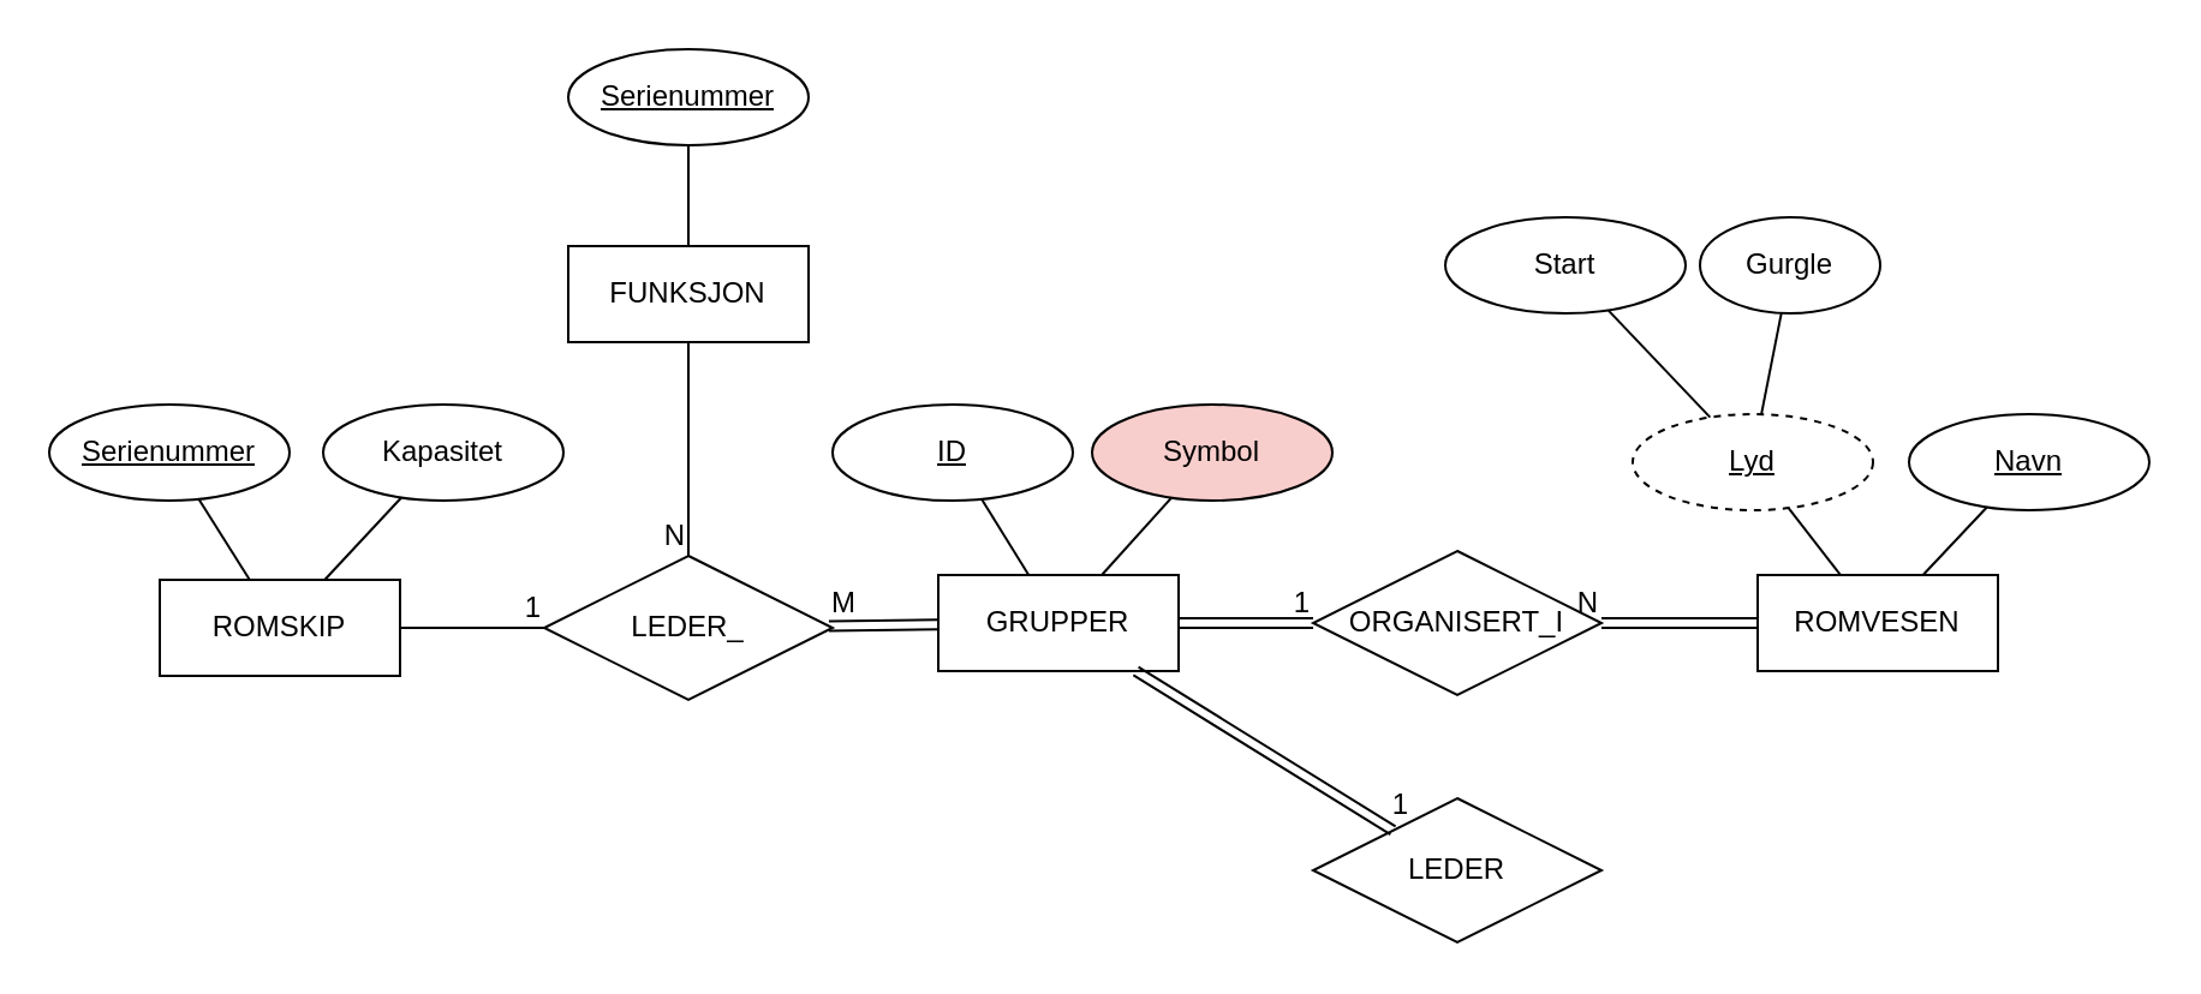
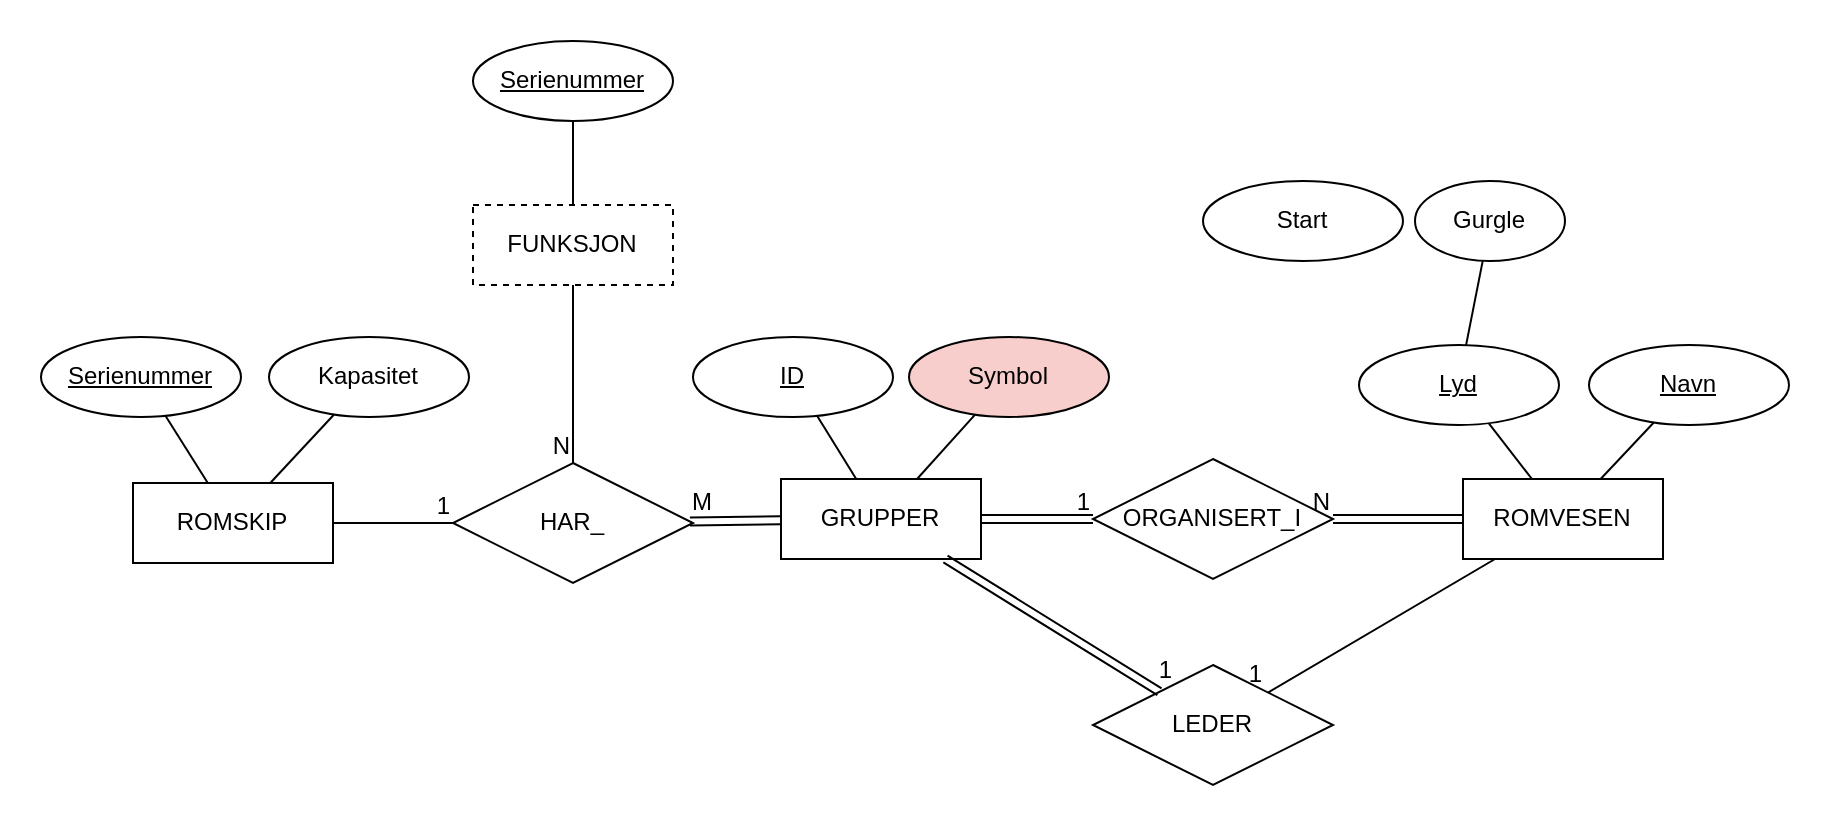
  <mxCell id="0" />
  <mxCell id="1" parent="0" />
  <mxCell id="2" value="ROMVESEN" style="whiteSpace=wrap;html=1;align=center;" parent="1" vertex="1"><mxGeometry x="731" y="239" width="100" height="40" as="geometry" /></mxCell>
  <mxCell id="3" value="Navn" style="ellipse;whiteSpace=wrap;html=1;align=center;fontStyle=4;" parent="1" vertex="1"><mxGeometry x="794" y="172" width="100" height="40" as="geometry" /></mxCell>
  <mxCell id="4" value="" style="endArrow=none;html=1;rounded=0;" parent="1" source="2" target="6" edge="1"><mxGeometry relative="1" as="geometry"><mxPoint x="940" y="303" as="sourcePoint" /><mxPoint x="727.184" y="210.298" as="targetPoint" /></mxGeometry></mxCell>
  <mxCell id="5" value="" style="endArrow=none;html=1;rounded=0;" parent="1" source="2" target="3" edge="1"><mxGeometry relative="1" as="geometry"><mxPoint x="940" y="303" as="sourcePoint" /><mxPoint x="1100" y="303" as="targetPoint" /></mxGeometry></mxCell>
- <mxCell id="6" value="Lyd" style="ellipse;whiteSpace=wrap;html=1;align=center;fontStyle=4;dashed=1;" parent="1" vertex="1"><mxGeometry x="679" y="172" width="100" height="40" as="geometry" /></mxCell>
- <mxCell id="7" value="" style="endArrow=none;html=1;rounded=0;" parent="1" source="6" target="9" edge="1"><mxGeometry relative="1" as="geometry"><mxPoint x="801" y="99" as="sourcePoint" /><mxPoint x="776" y="71" as="targetPoint" /></mxGeometry></mxCell>
+ <mxCell id="6" value="Lyd" style="ellipse;whiteSpace=wrap;html=1;align=center;fontStyle=4;" parent="1" vertex="1"><mxGeometry x="679" y="172" width="100" height="40" as="geometry" /></mxCell>
  <mxCell id="8" value="" style="endArrow=none;html=1;rounded=0;" parent="1" source="6" target="10" edge="1"><mxGeometry relative="1" as="geometry"><mxPoint x="897" y="90" as="sourcePoint" /><mxPoint x="872" y="62" as="targetPoint" /></mxGeometry></mxCell>
  <mxCell id="9" value="Start" style="ellipse;whiteSpace=wrap;html=1;align=center;" parent="1" vertex="1"><mxGeometry x="601" y="90" width="100" height="40" as="geometry" /></mxCell>
  <mxCell id="10" value="Gurgle" style="ellipse;whiteSpace=wrap;html=1;align=center;" parent="1" vertex="1"><mxGeometry x="707" y="90" width="75" height="40" as="geometry" /></mxCell>
  <mxCell id="11" value="GRUPPER" style="whiteSpace=wrap;html=1;align=center;" parent="1" vertex="1"><mxGeometry x="390" y="239" width="100" height="40" as="geometry" /></mxCell>
  <mxCell id="12" value="ID" style="ellipse;whiteSpace=wrap;html=1;align=center;fontStyle=4;" parent="1" vertex="1"><mxGeometry x="346" y="168" width="100" height="40" as="geometry" /></mxCell>
  <mxCell id="13" value="" style="endArrow=none;html=1;rounded=0;" parent="1" source="11" target="12" edge="1"><mxGeometry relative="1" as="geometry"><mxPoint x="216" y="249" as="sourcePoint" /><mxPoint x="250" y="220" as="targetPoint" /></mxGeometry></mxCell>
  <mxCell id="14" value="Symbol" style="ellipse;whiteSpace=wrap;html=1;align=center;fillColor=#f8cecc;" parent="1" vertex="1"><mxGeometry x="454" y="168" width="100" height="40" as="geometry" /></mxCell>
  <mxCell id="15" value="" style="endArrow=none;html=1;rounded=0;" parent="1" source="11" target="14" edge="1"><mxGeometry relative="1" as="geometry"><mxPoint x="441" y="249" as="sourcePoint" /><mxPoint x="426" y="218" as="targetPoint" /></mxGeometry></mxCell>
  <mxCell id="16" value="LEDER" style="shape=rhombus;perimeter=rhombusPerimeter;whiteSpace=wrap;html=1;align=center;" parent="1" vertex="1"><mxGeometry x="546" y="332" width="120" height="60" as="geometry" /></mxCell>
  <mxCell id="17" value="ROMSKIP" style="whiteSpace=wrap;html=1;align=center;" parent="1" vertex="1"><mxGeometry x="66" y="241" width="100" height="40" as="geometry" /></mxCell>
  <mxCell id="18" value="Kapasitet" style="ellipse;whiteSpace=wrap;html=1;align=center;" parent="1" vertex="1"><mxGeometry x="134" y="168" width="100" height="40" as="geometry" /></mxCell>
  <mxCell id="19" value="" style="endArrow=none;html=1;rounded=0;" parent="1" source="17" target="18" edge="1"><mxGeometry relative="1" as="geometry"><mxPoint x="317" y="176" as="sourcePoint" /><mxPoint x="272" y="143" as="targetPoint" /></mxGeometry></mxCell>
  <mxCell id="20" value="" style="endArrow=none;html=1;rounded=0;" parent="1" source="17" target="22" edge="1"><mxGeometry relative="1" as="geometry"><mxPoint x="146" y="251" as="sourcePoint" /><mxPoint x="75.941" y="207.207" as="targetPoint" /></mxGeometry></mxCell>
- <mxCell id="21" value="FUNKSJON" style="whiteSpace=wrap;html=1;align=center;" parent="1" vertex="1"><mxGeometry x="236" y="102" width="100" height="40" as="geometry" /></mxCell>
+ <mxCell id="21" value="FUNKSJON" style="whiteSpace=wrap;html=1;align=center;dashed=1;" parent="1" vertex="1"><mxGeometry x="236" y="102" width="100" height="40" as="geometry" /></mxCell>
  <mxCell id="22" value="Serienummer" style="ellipse;whiteSpace=wrap;html=1;align=center;fontStyle=4;" parent="1" vertex="1"><mxGeometry x="20" y="168" width="100" height="40" as="geometry" /></mxCell>
  <mxCell id="23" value="ORGANISERT_I" style="shape=rhombus;perimeter=rhombusPerimeter;whiteSpace=wrap;html=1;align=center;" parent="1" vertex="1"><mxGeometry x="546" y="229" width="120" height="60" as="geometry" /></mxCell>
  <mxCell id="24" value="" style="shape=link;html=1;rounded=0;" parent="1" source="11" target="23" edge="1"><mxGeometry relative="1" as="geometry"><mxPoint x="443" y="260" as="sourcePoint" /><mxPoint x="550" y="266" as="targetPoint" /></mxGeometry></mxCell>
  <mxCell id="25" value="1" style="resizable=0;html=1;whiteSpace=wrap;align=right;verticalAlign=bottom;" parent="24" connectable="0" vertex="1"><mxGeometry x="1" relative="1" as="geometry" /></mxCell>
  <mxCell id="26" value="" style="shape=link;html=1;rounded=0;" parent="1" source="16" target="11" edge="1"><mxGeometry relative="1" as="geometry"><mxPoint x="726.999" y="477.78" as="sourcePoint" /><mxPoint x="739" y="385" as="targetPoint" /></mxGeometry></mxCell>
  <mxCell id="27" value="1" style="resizable=0;html=1;whiteSpace=wrap;align=right;verticalAlign=bottom;" parent="26" connectable="0" vertex="1"><mxGeometry x="1" relative="1" as="geometry"><mxPoint x="115" y="64" as="offset" /></mxGeometry></mxCell>
+ <mxCell id="28" value="" style="endArrow=none;html=1;rounded=0;" parent="1" source="2" target="16" edge="1"><mxGeometry relative="1" as="geometry"><mxPoint x="412" y="278" as="sourcePoint" /><mxPoint x="572" y="278" as="targetPoint" /></mxGeometry></mxCell>
+ <mxCell id="29" value="1" style="resizable=0;html=1;whiteSpace=wrap;align=right;verticalAlign=bottom;" parent="28" connectable="0" vertex="1"><mxGeometry x="1" relative="1" as="geometry"><mxPoint x="-1" y="-1" as="offset" /></mxGeometry></mxCell>
  <mxCell id="30" value="" style="endArrow=none;html=1;rounded=0;" parent="1" source="31" target="21" edge="1"><mxGeometry relative="1" as="geometry"><mxPoint x="338.618" y="61.27" as="sourcePoint" /><mxPoint x="203" y="223" as="targetPoint" /></mxGeometry></mxCell>
  <mxCell id="31" value="Serienummer" style="ellipse;whiteSpace=wrap;html=1;align=center;fontStyle=4;" parent="1" vertex="1"><mxGeometry x="236" y="20" width="100" height="40" as="geometry" /></mxCell>
- <mxCell id="32" value="LEDER_" style="shape=rhombus;perimeter=rhombusPerimeter;whiteSpace=wrap;html=1;align=center;" parent="1" vertex="1"><mxGeometry x="226" y="231" width="120" height="60" as="geometry" /></mxCell>
+ <mxCell id="32" value="HAR_" style="shape=rhombus;perimeter=rhombusPerimeter;whiteSpace=wrap;html=1;align=center;" parent="1" vertex="1"><mxGeometry x="226" y="231" width="120" height="60" as="geometry" /></mxCell>
  <mxCell id="33" value="" style="endArrow=none;html=1;rounded=0;" parent="1" source="21" target="32" edge="1"><mxGeometry relative="1" as="geometry"><mxPoint x="411" y="227" as="sourcePoint" /><mxPoint x="571" y="227" as="targetPoint" /></mxGeometry></mxCell>
  <mxCell id="34" value="N" style="resizable=0;html=1;whiteSpace=wrap;align=right;verticalAlign=bottom;" parent="33" connectable="0" vertex="1"><mxGeometry x="1" relative="1" as="geometry" /></mxCell>
  <mxCell id="35" value="" style="endArrow=none;html=1;rounded=0;" parent="1" source="17" target="32" edge="1"><mxGeometry relative="1" as="geometry"><mxPoint x="411" y="248" as="sourcePoint" /><mxPoint x="571" y="248" as="targetPoint" /></mxGeometry></mxCell>
  <mxCell id="36" value="1" style="resizable=0;html=1;whiteSpace=wrap;align=right;verticalAlign=bottom;" parent="35" connectable="0" vertex="1"><mxGeometry x="1" relative="1" as="geometry" /></mxCell>
  <mxCell id="37" value="" style="shape=link;html=1;rounded=0;" parent="1" source="32" target="11" edge="1"><mxGeometry relative="1" as="geometry"><mxPoint x="411" y="248" as="sourcePoint" /><mxPoint x="571" y="248" as="targetPoint" /></mxGeometry></mxCell>
  <mxCell id="38" value="M" style="resizable=0;html=1;whiteSpace=wrap;align=right;verticalAlign=bottom;" parent="37" connectable="0" vertex="1"><mxGeometry x="1" relative="1" as="geometry"><mxPoint x="-33" y="-1" as="offset" /></mxGeometry></mxCell>
  <mxCell id="39" value="" style="shape=link;html=1;rounded=0;" edge="1" parent="1" source="2" target="23"><mxGeometry relative="1" as="geometry"><mxPoint x="500" y="269" as="sourcePoint" /><mxPoint x="556" y="269" as="targetPoint" /></mxGeometry></mxCell>
  <mxCell id="40" value="N" style="resizable=0;html=1;whiteSpace=wrap;align=right;verticalAlign=bottom;" connectable="0" vertex="1" parent="39"><mxGeometry x="1" relative="1" as="geometry" /></mxCell>
